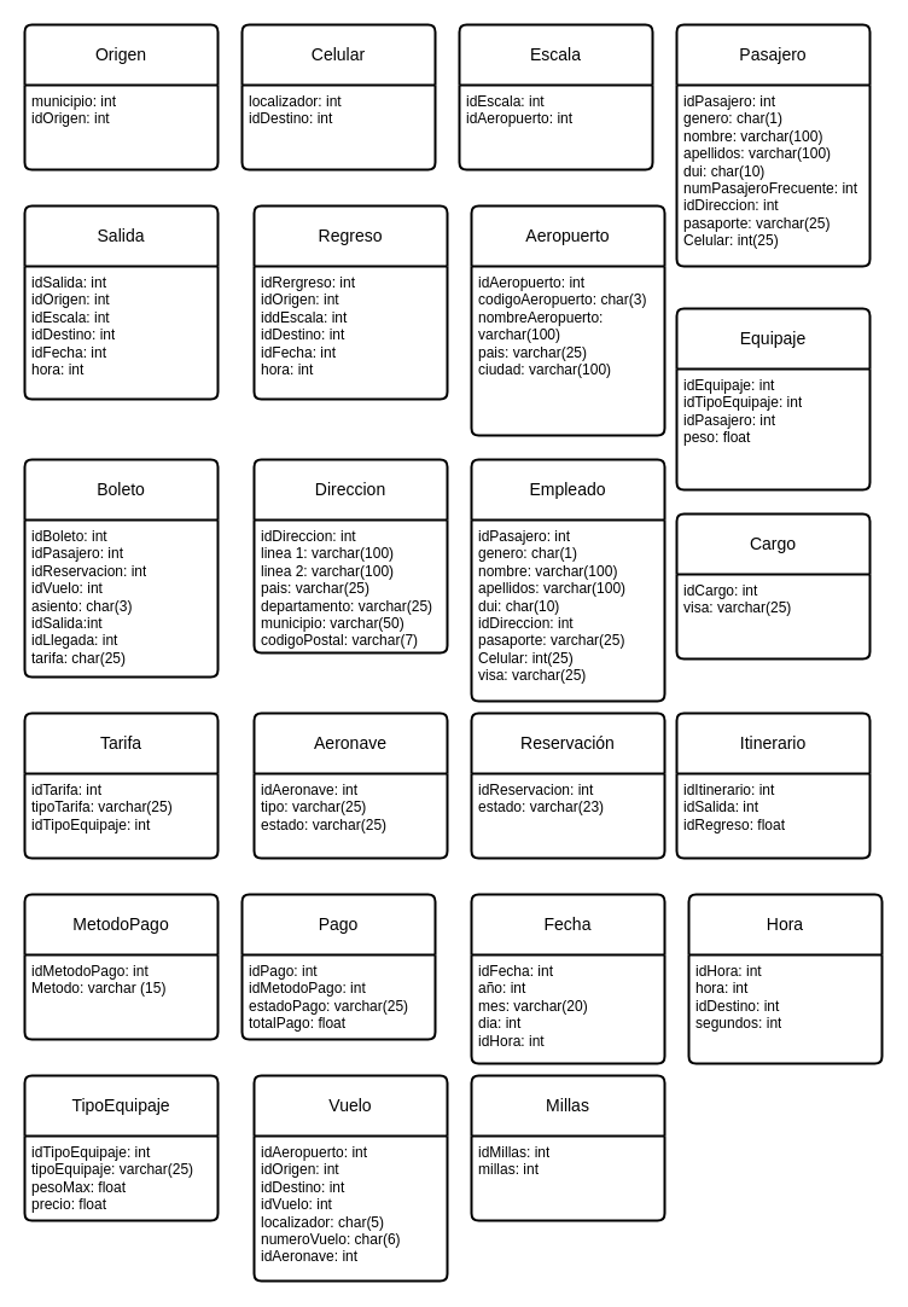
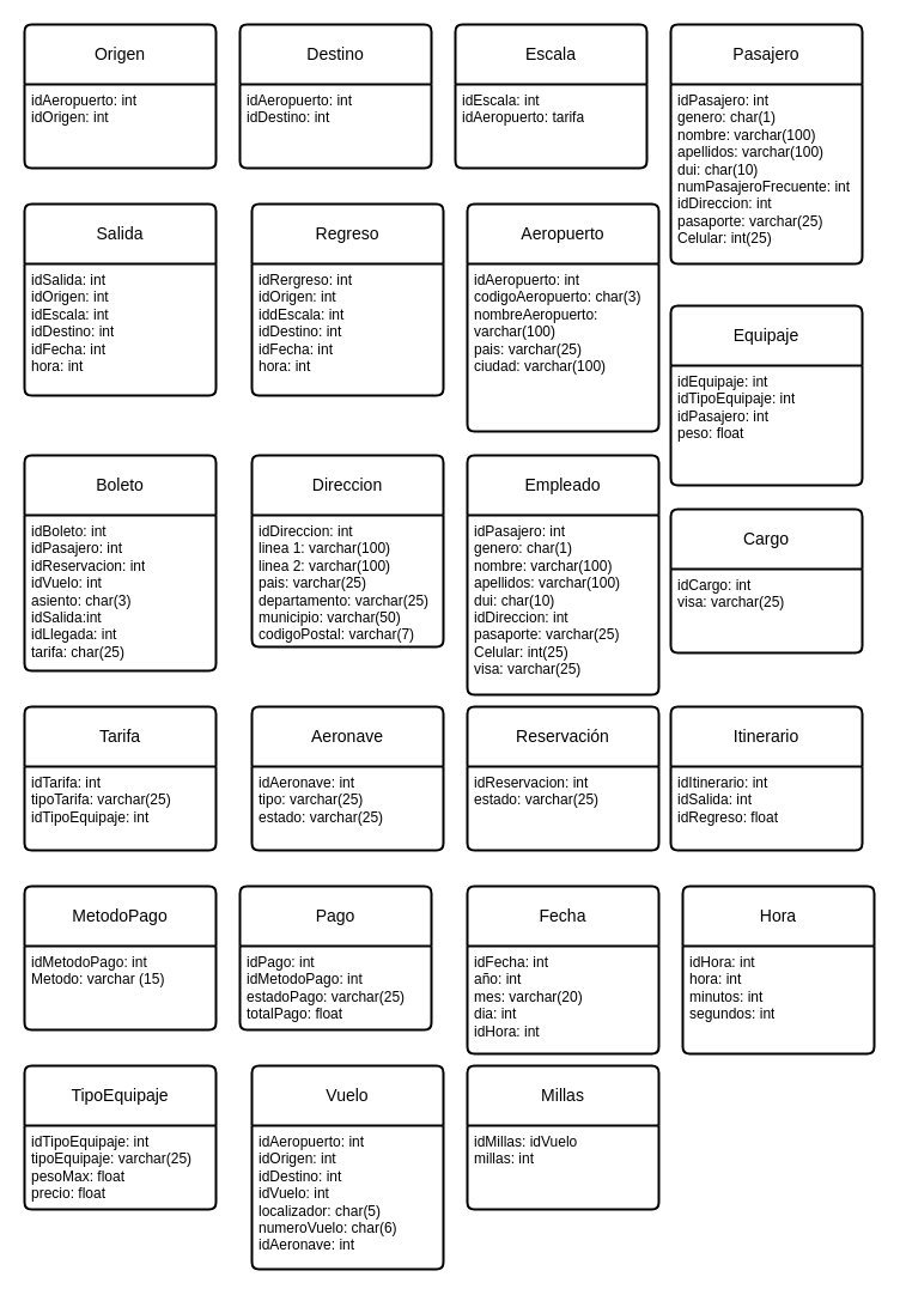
  <mxCell id="0" />
  <mxCell id="1" parent="0" />
  <mxCell id="2" value="Origen" style="swimlane;childLayout=stackLayout;horizontal=1;startSize=50;horizontalStack=0;rounded=1;fontSize=14;fontStyle=0;strokeWidth=2;resizeParent=0;resizeLast=1;shadow=0;dashed=0;align=center;arcSize=4;whiteSpace=wrap;html=1;" parent="1" vertex="1"><mxGeometry x="20" y="20" width="160" height="120" as="geometry" /></mxCell>
- <mxCell id="3" value="municipio: int&lt;br&gt;idOrigen: int" style="text;strokeColor=none;fillColor=none;spacingLeft=4;spacingRight=4;overflow=hidden;rotatable=0;points=[[0,0.5],[1,0.5]];portConstraint=eastwest;fontSize=12;whiteSpace=wrap;html=1;" parent="2" vertex="1"><mxGeometry y="50" width="160" height="70" as="geometry" /></mxCell>
- <mxCell id="4" value="Celular" style="swimlane;childLayout=stackLayout;horizontal=1;startSize=50;horizontalStack=0;rounded=1;fontSize=14;fontStyle=0;strokeWidth=2;resizeParent=0;resizeLast=1;shadow=0;dashed=0;align=center;arcSize=4;whiteSpace=wrap;html=1;" parent="1" vertex="1"><mxGeometry x="200" y="20" width="160" height="120" as="geometry" /></mxCell>
- <mxCell id="5" value="localizador: int&lt;br&gt;idDestino: int" style="text;strokeColor=none;fillColor=none;spacingLeft=4;spacingRight=4;overflow=hidden;rotatable=0;points=[[0,0.5],[1,0.5]];portConstraint=eastwest;fontSize=12;whiteSpace=wrap;html=1;" parent="4" vertex="1"><mxGeometry y="50" width="160" height="70" as="geometry" /></mxCell>
+ <mxCell id="3" value="idAeropuerto: int&lt;br&gt;idOrigen: int" style="text;strokeColor=none;fillColor=none;spacingLeft=4;spacingRight=4;overflow=hidden;rotatable=0;points=[[0,0.5],[1,0.5]];portConstraint=eastwest;fontSize=12;whiteSpace=wrap;html=1;" parent="2" vertex="1"><mxGeometry y="50" width="160" height="70" as="geometry" /></mxCell>
+ <mxCell id="4" value="Destino" style="swimlane;childLayout=stackLayout;horizontal=1;startSize=50;horizontalStack=0;rounded=1;fontSize=14;fontStyle=0;strokeWidth=2;resizeParent=0;resizeLast=1;shadow=0;dashed=0;align=center;arcSize=4;whiteSpace=wrap;html=1;" parent="1" vertex="1"><mxGeometry x="200" y="20" width="160" height="120" as="geometry" /></mxCell>
+ <mxCell id="5" value="idAeropuerto: int&lt;br&gt;idDestino: int" style="text;strokeColor=none;fillColor=none;spacingLeft=4;spacingRight=4;overflow=hidden;rotatable=0;points=[[0,0.5],[1,0.5]];portConstraint=eastwest;fontSize=12;whiteSpace=wrap;html=1;" parent="4" vertex="1"><mxGeometry y="50" width="160" height="70" as="geometry" /></mxCell>
  <mxCell id="6" value="Aeropuerto" style="swimlane;childLayout=stackLayout;horizontal=1;startSize=50;horizontalStack=0;rounded=1;fontSize=14;fontStyle=0;strokeWidth=2;resizeParent=0;resizeLast=1;shadow=0;dashed=0;align=center;arcSize=4;whiteSpace=wrap;html=1;" parent="1" vertex="1"><mxGeometry x="390" y="170" width="160" height="190" as="geometry" /></mxCell>
  <mxCell id="7" value="idAeropuerto: int&lt;br&gt;codigoAeropuerto: char(3)&lt;br&gt;nombreAeropuerto: varchar(100)&lt;br&gt;pais: varchar(25)&lt;br&gt;ciudad: varchar(100)&lt;br&gt;&lt;div&gt;&lt;br&gt;&lt;/div&gt;" style="text;strokeColor=none;fillColor=none;spacingLeft=4;spacingRight=4;overflow=hidden;rotatable=0;points=[[0,0.5],[1,0.5]];portConstraint=eastwest;fontSize=12;whiteSpace=wrap;html=1;" parent="6" vertex="1"><mxGeometry y="50" width="160" height="140" as="geometry" /></mxCell>
  <mxCell id="8" value="Pasajero" style="swimlane;childLayout=stackLayout;horizontal=1;startSize=50;horizontalStack=0;rounded=1;fontSize=14;fontStyle=0;strokeWidth=2;resizeParent=0;resizeLast=1;shadow=0;dashed=0;align=center;arcSize=4;whiteSpace=wrap;html=1;" parent="1" vertex="1"><mxGeometry x="560" y="20" width="160" height="200" as="geometry" /></mxCell>
  <mxCell id="9" value="idPasajero: int&lt;br&gt;genero: char(1)&lt;br&gt;nombre: varchar(100)&lt;br&gt;apellidos: varchar(100)&lt;br&gt;dui: char(10)&lt;br&gt;numPasajeroFrecuente: int&lt;br&gt;idDireccion: int&lt;br&gt;pasaporte: varchar(25)&lt;br&gt;Celular: int(25)&lt;br&gt;&lt;div&gt;&lt;br&gt;&lt;/div&gt;" style="text;strokeColor=none;fillColor=none;spacingLeft=4;spacingRight=4;overflow=hidden;rotatable=0;points=[[0,0.5],[1,0.5]];portConstraint=eastwest;fontSize=12;whiteSpace=wrap;html=1;" parent="8" vertex="1"><mxGeometry y="50" width="160" height="150" as="geometry" /></mxCell>
  <mxCell id="10" value="Salida" style="swimlane;childLayout=stackLayout;horizontal=1;startSize=50;horizontalStack=0;rounded=1;fontSize=14;fontStyle=0;strokeWidth=2;resizeParent=0;resizeLast=1;shadow=0;dashed=0;align=center;arcSize=4;whiteSpace=wrap;html=1;" parent="1" vertex="1"><mxGeometry x="20" y="170" width="160" height="160" as="geometry" /></mxCell>
  <mxCell id="11" value="idSalida: int&lt;br&gt;idOrigen: int&lt;br&gt;idEscala: int&lt;br&gt;idDestino: int&lt;br&gt;idFecha: int&lt;br&gt;hora: int" style="text;strokeColor=none;fillColor=none;spacingLeft=4;spacingRight=4;overflow=hidden;rotatable=0;points=[[0,0.5],[1,0.5]];portConstraint=eastwest;fontSize=12;whiteSpace=wrap;html=1;" parent="10" vertex="1"><mxGeometry y="50" width="160" height="110" as="geometry" /></mxCell>
  <mxCell id="12" value="Regreso" style="swimlane;childLayout=stackLayout;horizontal=1;startSize=50;horizontalStack=0;rounded=1;fontSize=14;fontStyle=0;strokeWidth=2;resizeParent=0;resizeLast=1;shadow=0;dashed=0;align=center;arcSize=4;whiteSpace=wrap;html=1;" parent="1" vertex="1"><mxGeometry x="210" y="170" width="160" height="160" as="geometry" /></mxCell>
  <mxCell id="13" value="idRergreso: int&lt;br&gt;idOrigen: int&lt;br&gt;iddEscala: int&lt;br&gt;idDestino: int&lt;br&gt;idFecha: int&lt;br&gt;hora: int" style="text;strokeColor=none;fillColor=none;spacingLeft=4;spacingRight=4;overflow=hidden;rotatable=0;points=[[0,0.5],[1,0.5]];portConstraint=eastwest;fontSize=12;whiteSpace=wrap;html=1;" parent="12" vertex="1"><mxGeometry y="50" width="160" height="110" as="geometry" /></mxCell>
  <mxCell id="14" value="Empleado" style="swimlane;childLayout=stackLayout;horizontal=1;startSize=50;horizontalStack=0;rounded=1;fontSize=14;fontStyle=0;strokeWidth=2;resizeParent=0;resizeLast=1;shadow=0;dashed=0;align=center;arcSize=4;whiteSpace=wrap;html=1;" parent="1" vertex="1"><mxGeometry x="390" y="380" width="160" height="200" as="geometry" /></mxCell>
  <mxCell id="15" value="idPasajero: int&lt;br&gt;genero: char(1)&lt;br&gt;nombre: varchar(100)&lt;br&gt;apellidos: varchar(100)&lt;br&gt;dui: char(10)&lt;br&gt;idDireccion: int&lt;br&gt;pasaporte: varchar(25)&lt;br&gt;Celular: int(25)&lt;br&gt;visa: varchar(25)&lt;br&gt;&lt;div&gt;&lt;br&gt;&lt;/div&gt;" style="text;strokeColor=none;fillColor=none;spacingLeft=4;spacingRight=4;overflow=hidden;rotatable=0;points=[[0,0.5],[1,0.5]];portConstraint=eastwest;fontSize=12;whiteSpace=wrap;html=1;" parent="14" vertex="1"><mxGeometry y="50" width="160" height="150" as="geometry" /></mxCell>
  <mxCell id="16" value="Cargo" style="swimlane;childLayout=stackLayout;horizontal=1;startSize=50;horizontalStack=0;rounded=1;fontSize=14;fontStyle=0;strokeWidth=2;resizeParent=0;resizeLast=1;shadow=0;dashed=0;align=center;arcSize=4;whiteSpace=wrap;html=1;" parent="1" vertex="1"><mxGeometry x="560" y="425" width="160" height="120" as="geometry" /></mxCell>
  <mxCell id="17" value="idCargo: int&lt;br&gt;visa: varchar(25)&lt;br&gt;&lt;div&gt;&lt;br&gt;&lt;/div&gt;" style="text;strokeColor=none;fillColor=none;spacingLeft=4;spacingRight=4;overflow=hidden;rotatable=0;points=[[0,0.5],[1,0.5]];portConstraint=eastwest;fontSize=12;whiteSpace=wrap;html=1;" parent="16" vertex="1"><mxGeometry y="50" width="160" height="70" as="geometry" /></mxCell>
  <mxCell id="18" value="Boleto" style="swimlane;childLayout=stackLayout;horizontal=1;startSize=50;horizontalStack=0;rounded=1;fontSize=14;fontStyle=0;strokeWidth=2;resizeParent=0;resizeLast=1;shadow=0;dashed=0;align=center;arcSize=4;whiteSpace=wrap;html=1;" parent="1" vertex="1"><mxGeometry x="20" y="380" width="160" height="180" as="geometry" /></mxCell>
  <mxCell id="19" value="idBoleto: int&lt;br&gt;idPasajero: int&lt;br&gt;idReservacion: int&lt;div&gt;idVuelo: int&lt;/div&gt;&lt;div&gt;asiento: char(3)&lt;/div&gt;&lt;div&gt;idSalida:int&lt;/div&gt;&lt;div&gt;idLlegada: int&lt;/div&gt;&lt;div&gt;tarifa: char(25)&lt;/div&gt;&lt;div&gt;&lt;br&gt;&lt;/div&gt;" style="text;strokeColor=none;fillColor=none;spacingLeft=4;spacingRight=4;overflow=hidden;rotatable=0;points=[[0,0.5],[1,0.5]];portConstraint=eastwest;fontSize=12;whiteSpace=wrap;html=1;" parent="18" vertex="1"><mxGeometry y="50" width="160" height="130" as="geometry" /></mxCell>
  <mxCell id="20" value="Direccion" style="swimlane;childLayout=stackLayout;horizontal=1;startSize=50;horizontalStack=0;rounded=1;fontSize=14;fontStyle=0;strokeWidth=2;resizeParent=0;resizeLast=1;shadow=0;dashed=0;align=center;arcSize=4;whiteSpace=wrap;html=1;" parent="1" vertex="1"><mxGeometry x="210" y="380" width="160" height="160" as="geometry" /></mxCell>
  <mxCell id="21" value="idDireccion: int&lt;br&gt;linea 1: varchar(100)&lt;br&gt;linea 2: varchar(100)&lt;br&gt;pais: varchar(25)&lt;br style=&quot;border-color: var(--border-color);&quot;&gt;departamento: varchar(25)&lt;br&gt;municipio: varchar(50)&lt;br&gt;codigoPostal: varchar(7)&lt;br&gt;&lt;div&gt;&lt;br&gt;&lt;/div&gt;" style="text;strokeColor=none;fillColor=none;spacingLeft=4;spacingRight=4;overflow=hidden;rotatable=0;points=[[0,0.5],[1,0.5]];portConstraint=eastwest;fontSize=12;whiteSpace=wrap;html=1;" parent="20" vertex="1"><mxGeometry y="50" width="160" height="110" as="geometry" /></mxCell>
  <mxCell id="22" value="Escala" style="swimlane;childLayout=stackLayout;horizontal=1;startSize=50;horizontalStack=0;rounded=1;fontSize=14;fontStyle=0;strokeWidth=2;resizeParent=0;resizeLast=1;shadow=0;dashed=0;align=center;arcSize=4;whiteSpace=wrap;html=1;" parent="1" vertex="1"><mxGeometry x="380" y="20" width="160" height="120" as="geometry" /></mxCell>
- <mxCell id="23" value="idEscala: int&lt;br&gt;idAeropuerto: int&lt;div&gt;&lt;br/&gt;&lt;/div&gt;" style="text;strokeColor=none;fillColor=none;spacingLeft=4;spacingRight=4;overflow=hidden;rotatable=0;points=[[0,0.5],[1,0.5]];portConstraint=eastwest;fontSize=12;whiteSpace=wrap;html=1;" parent="22" vertex="1"><mxGeometry y="50" width="160" height="70" as="geometry" /></mxCell>
+ <mxCell id="23" value="idEscala: int&lt;br&gt;idAeropuerto: tarifa&lt;div&gt;&lt;br/&gt;&lt;/div&gt;" style="text;strokeColor=none;fillColor=none;spacingLeft=4;spacingRight=4;overflow=hidden;rotatable=0;points=[[0,0.5],[1,0.5]];portConstraint=eastwest;fontSize=12;whiteSpace=wrap;html=1;" parent="22" vertex="1"><mxGeometry y="50" width="160" height="70" as="geometry" /></mxCell>
  <mxCell id="24" value="Equipaje" style="swimlane;childLayout=stackLayout;horizontal=1;startSize=50;horizontalStack=0;rounded=1;fontSize=14;fontStyle=0;strokeWidth=2;resizeParent=0;resizeLast=1;shadow=0;dashed=0;align=center;arcSize=4;whiteSpace=wrap;html=1;" parent="1" vertex="1"><mxGeometry x="560" y="255" width="160" height="150" as="geometry" /></mxCell>
  <mxCell id="25" value="idEquipaje: int&lt;br&gt;idTipoEquipaje: int&lt;br&gt;idPasajero: int&lt;br&gt;peso: float&lt;br&gt;&lt;br&gt;&lt;div&gt;&lt;br&gt;&lt;/div&gt;" style="text;strokeColor=none;fillColor=none;spacingLeft=4;spacingRight=4;overflow=hidden;rotatable=0;points=[[0,0.5],[1,0.5]];portConstraint=eastwest;fontSize=12;whiteSpace=wrap;html=1;" parent="24" vertex="1"><mxGeometry y="50" width="160" height="100" as="geometry" /></mxCell>
  <mxCell id="26" value="Tarifa" style="swimlane;childLayout=stackLayout;horizontal=1;startSize=50;horizontalStack=0;rounded=1;fontSize=14;fontStyle=0;strokeWidth=2;resizeParent=0;resizeLast=1;shadow=0;dashed=0;align=center;arcSize=4;whiteSpace=wrap;html=1;" parent="1" vertex="1"><mxGeometry x="20" y="590" width="160" height="120" as="geometry" /></mxCell>
  <mxCell id="27" value="idTarifa: int&lt;br&gt;tipoTarifa: varchar(25)&lt;br&gt;idTipoEquipaje: int" style="text;strokeColor=none;fillColor=none;spacingLeft=4;spacingRight=4;overflow=hidden;rotatable=0;points=[[0,0.5],[1,0.5]];portConstraint=eastwest;fontSize=12;whiteSpace=wrap;html=1;" parent="26" vertex="1"><mxGeometry y="50" width="160" height="70" as="geometry" /></mxCell>
  <mxCell id="28" value="Aeronave" style="swimlane;childLayout=stackLayout;horizontal=1;startSize=50;horizontalStack=0;rounded=1;fontSize=14;fontStyle=0;strokeWidth=2;resizeParent=0;resizeLast=1;shadow=0;dashed=0;align=center;arcSize=4;whiteSpace=wrap;html=1;" parent="1" vertex="1"><mxGeometry x="210" y="590" width="160" height="120" as="geometry" /></mxCell>
  <mxCell id="29" value="idAeronave: int&lt;br&gt;tipo: varchar(25)&lt;br&gt;estado: varchar(25)" style="text;strokeColor=none;fillColor=none;spacingLeft=4;spacingRight=4;overflow=hidden;rotatable=0;points=[[0,0.5],[1,0.5]];portConstraint=eastwest;fontSize=12;whiteSpace=wrap;html=1;" parent="28" vertex="1"><mxGeometry y="50" width="160" height="70" as="geometry" /></mxCell>
  <mxCell id="30" value="Reservación" style="swimlane;childLayout=stackLayout;horizontal=1;startSize=50;horizontalStack=0;rounded=1;fontSize=14;fontStyle=0;strokeWidth=2;resizeParent=0;resizeLast=1;shadow=0;dashed=0;align=center;arcSize=4;whiteSpace=wrap;html=1;" parent="1" vertex="1"><mxGeometry x="390" y="590" width="160" height="120" as="geometry" /></mxCell>
- <mxCell id="31" value="idReservacion: int&lt;br&gt;estado: varchar(23)" style="text;strokeColor=none;fillColor=none;spacingLeft=4;spacingRight=4;overflow=hidden;rotatable=0;points=[[0,0.5],[1,0.5]];portConstraint=eastwest;fontSize=12;whiteSpace=wrap;html=1;" parent="30" vertex="1"><mxGeometry y="50" width="160" height="70" as="geometry" /></mxCell>
+ <mxCell id="31" value="idReservacion: int&lt;br&gt;estado: varchar(25)" style="text;strokeColor=none;fillColor=none;spacingLeft=4;spacingRight=4;overflow=hidden;rotatable=0;points=[[0,0.5],[1,0.5]];portConstraint=eastwest;fontSize=12;whiteSpace=wrap;html=1;" parent="30" vertex="1"><mxGeometry y="50" width="160" height="70" as="geometry" /></mxCell>
  <mxCell id="32" value="Itinerario" style="swimlane;childLayout=stackLayout;horizontal=1;startSize=50;horizontalStack=0;rounded=1;fontSize=14;fontStyle=0;strokeWidth=2;resizeParent=0;resizeLast=1;shadow=0;dashed=0;align=center;arcSize=4;whiteSpace=wrap;html=1;" parent="1" vertex="1"><mxGeometry x="560" y="590" width="160" height="120" as="geometry" /></mxCell>
  <mxCell id="33" value="idItinerario: int&lt;br&gt;idSalida: int&lt;br&gt;idRegreso: float" style="text;strokeColor=none;fillColor=none;spacingLeft=4;spacingRight=4;overflow=hidden;rotatable=0;points=[[0,0.5],[1,0.5]];portConstraint=eastwest;fontSize=12;whiteSpace=wrap;html=1;" vertex="1" parent="32"><mxGeometry y="50" width="160" height="70" as="geometry" /></mxCell>
  <mxCell id="34" value="MetodoPago" style="swimlane;childLayout=stackLayout;horizontal=1;startSize=50;horizontalStack=0;rounded=1;fontSize=14;fontStyle=0;strokeWidth=2;resizeParent=0;resizeLast=1;shadow=0;dashed=0;align=center;arcSize=4;whiteSpace=wrap;html=1;" parent="1" vertex="1"><mxGeometry x="20" y="740" width="160" height="120" as="geometry" /></mxCell>
  <mxCell id="35" value="idMetodoPago: int&lt;br&gt;Metodo: varchar (15)" style="text;strokeColor=none;fillColor=none;spacingLeft=4;spacingRight=4;overflow=hidden;rotatable=0;points=[[0,0.5],[1,0.5]];portConstraint=eastwest;fontSize=12;whiteSpace=wrap;html=1;" vertex="1" parent="34"><mxGeometry y="50" width="160" height="70" as="geometry" /></mxCell>
  <mxCell id="36" value="Fecha" style="swimlane;childLayout=stackLayout;horizontal=1;startSize=50;horizontalStack=0;rounded=1;fontSize=14;fontStyle=0;strokeWidth=2;resizeParent=0;resizeLast=1;shadow=0;dashed=0;align=center;arcSize=4;whiteSpace=wrap;html=1;" parent="1" vertex="1"><mxGeometry x="390" y="740" width="160" height="140" as="geometry" /></mxCell>
  <mxCell id="37" value="idFecha: int&lt;br&gt;año: int&lt;br&gt;mes: varchar(20)&lt;br&gt;dia: int&lt;br&gt;idHora: int" style="text;strokeColor=none;fillColor=none;spacingLeft=4;spacingRight=4;overflow=hidden;rotatable=0;points=[[0,0.5],[1,0.5]];portConstraint=eastwest;fontSize=12;whiteSpace=wrap;html=1;" vertex="1" parent="36"><mxGeometry y="50" width="160" height="90" as="geometry" /></mxCell>
  <mxCell id="38" value="Pago" style="swimlane;childLayout=stackLayout;horizontal=1;startSize=50;horizontalStack=0;rounded=1;fontSize=14;fontStyle=0;strokeWidth=2;resizeParent=0;resizeLast=1;shadow=0;dashed=0;align=center;arcSize=4;whiteSpace=wrap;html=1;" parent="1" vertex="1"><mxGeometry x="200" y="740" width="160" height="120" as="geometry" /></mxCell>
  <mxCell id="39" value="idPago: int&lt;br&gt;idMetodoPago: int&lt;br&gt;estadoPago: varchar(25)&lt;br&gt;totalPago: float" style="text;strokeColor=none;fillColor=none;spacingLeft=4;spacingRight=4;overflow=hidden;rotatable=0;points=[[0,0.5],[1,0.5]];portConstraint=eastwest;fontSize=12;whiteSpace=wrap;html=1;" vertex="1" parent="38"><mxGeometry y="50" width="160" height="70" as="geometry" /></mxCell>
  <mxCell id="40" value="TipoEquipaje" style="swimlane;childLayout=stackLayout;horizontal=1;startSize=50;horizontalStack=0;rounded=1;fontSize=14;fontStyle=0;strokeWidth=2;resizeParent=0;resizeLast=1;shadow=0;dashed=0;align=center;arcSize=4;whiteSpace=wrap;html=1;" parent="1" vertex="1"><mxGeometry x="20" y="890" width="160" height="120" as="geometry" /></mxCell>
  <mxCell id="41" value="idTipoEquipaje: int&lt;br&gt;tipoEquipaje: varchar(25)&lt;br&gt;pesoMax: float&lt;br&gt;precio: float&lt;div&gt;&lt;br&gt;&lt;/div&gt;" style="text;strokeColor=none;fillColor=none;spacingLeft=4;spacingRight=4;overflow=hidden;rotatable=0;points=[[0,0.5],[1,0.5]];portConstraint=eastwest;fontSize=12;whiteSpace=wrap;html=1;" parent="40" vertex="1"><mxGeometry y="50" width="160" height="70" as="geometry" /></mxCell>
  <mxCell id="42" value="Vuelo" style="swimlane;childLayout=stackLayout;horizontal=1;startSize=50;horizontalStack=0;rounded=1;fontSize=14;fontStyle=0;strokeWidth=2;resizeParent=0;resizeLast=1;shadow=0;dashed=0;align=center;arcSize=4;whiteSpace=wrap;html=1;" parent="1" vertex="1"><mxGeometry x="210" y="890" width="160" height="170" as="geometry" /></mxCell>
  <mxCell id="43" value="idAeropuerto: int&lt;br&gt;idOrigen: int&lt;br&gt;idDestino: int&lt;br&gt;idVuelo: int&lt;br&gt;localizador: char(5)&lt;br&gt;numeroVuelo: char(6)&lt;br&gt;idAeronave: int" style="text;strokeColor=none;fillColor=none;spacingLeft=4;spacingRight=4;overflow=hidden;rotatable=0;points=[[0,0.5],[1,0.5]];portConstraint=eastwest;fontSize=12;whiteSpace=wrap;html=1;" parent="42" vertex="1"><mxGeometry y="50" width="160" height="120" as="geometry" /></mxCell>
  <mxCell id="44" value="Millas" style="swimlane;childLayout=stackLayout;horizontal=1;startSize=50;horizontalStack=0;rounded=1;fontSize=14;fontStyle=0;strokeWidth=2;resizeParent=0;resizeLast=1;shadow=0;dashed=0;align=center;arcSize=4;whiteSpace=wrap;html=1;" parent="1" vertex="1"><mxGeometry x="390" y="890" width="160" height="120" as="geometry" /></mxCell>
- <mxCell id="45" value="idMillas: int&lt;br&gt;millas: int" style="text;strokeColor=none;fillColor=none;spacingLeft=4;spacingRight=4;overflow=hidden;rotatable=0;points=[[0,0.5],[1,0.5]];portConstraint=eastwest;fontSize=12;whiteSpace=wrap;html=1;" parent="44" vertex="1"><mxGeometry y="50" width="160" height="70" as="geometry" /></mxCell>
+ <mxCell id="45" value="idMillas: idVuelo&lt;br&gt;millas: int" style="text;strokeColor=none;fillColor=none;spacingLeft=4;spacingRight=4;overflow=hidden;rotatable=0;points=[[0,0.5],[1,0.5]];portConstraint=eastwest;fontSize=12;whiteSpace=wrap;html=1;" parent="44" vertex="1"><mxGeometry y="50" width="160" height="70" as="geometry" /></mxCell>
  <mxCell id="46" value="Hora" style="swimlane;childLayout=stackLayout;horizontal=1;startSize=50;horizontalStack=0;rounded=1;fontSize=14;fontStyle=0;strokeWidth=2;resizeParent=0;resizeLast=1;shadow=0;dashed=0;align=center;arcSize=4;whiteSpace=wrap;html=1;" vertex="1" parent="1"><mxGeometry x="570" y="740" width="160" height="140" as="geometry" /></mxCell>
- <mxCell id="47" value="idHora: int&lt;br&gt;hora: int&lt;br&gt;idDestino: int&lt;br&gt;segundos: int" style="text;strokeColor=none;fillColor=none;spacingLeft=4;spacingRight=4;overflow=hidden;rotatable=0;points=[[0,0.5],[1,0.5]];portConstraint=eastwest;fontSize=12;whiteSpace=wrap;html=1;" vertex="1" parent="46"><mxGeometry y="50" width="160" height="90" as="geometry" /></mxCell>
+ <mxCell id="47" value="idHora: int&lt;br&gt;hora: int&lt;br&gt;minutos: int&lt;br&gt;segundos: int" style="text;strokeColor=none;fillColor=none;spacingLeft=4;spacingRight=4;overflow=hidden;rotatable=0;points=[[0,0.5],[1,0.5]];portConstraint=eastwest;fontSize=12;whiteSpace=wrap;html=1;" vertex="1" parent="46"><mxGeometry y="50" width="160" height="90" as="geometry" /></mxCell>
